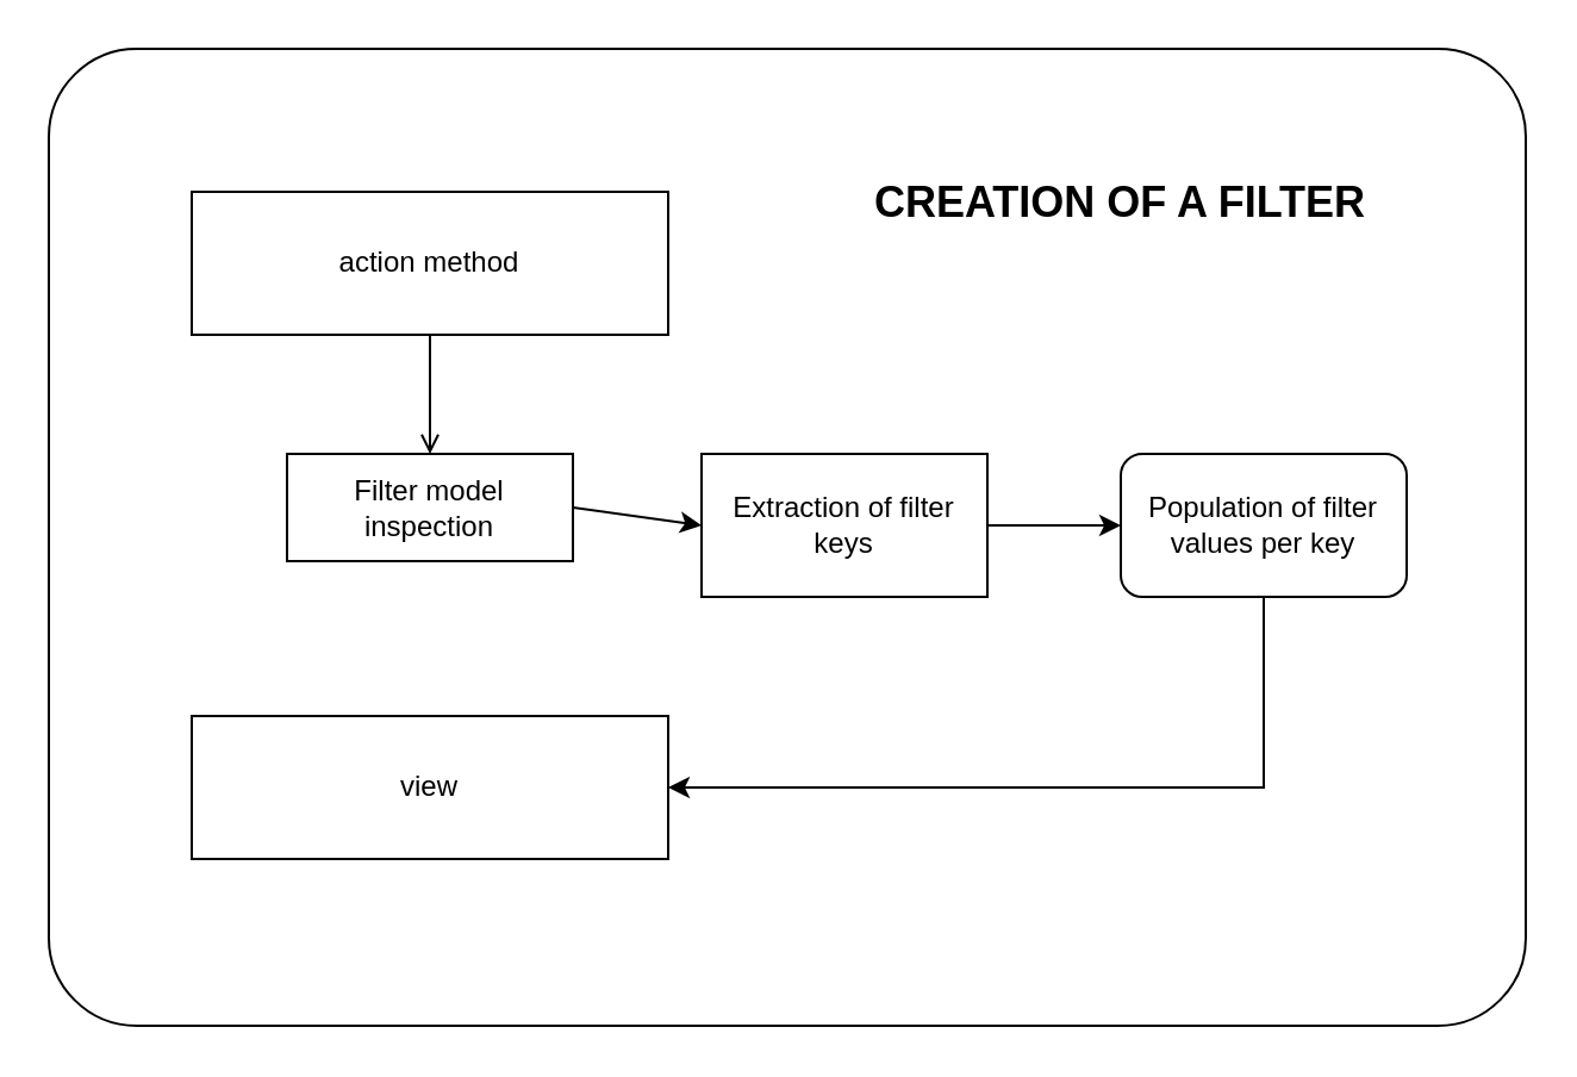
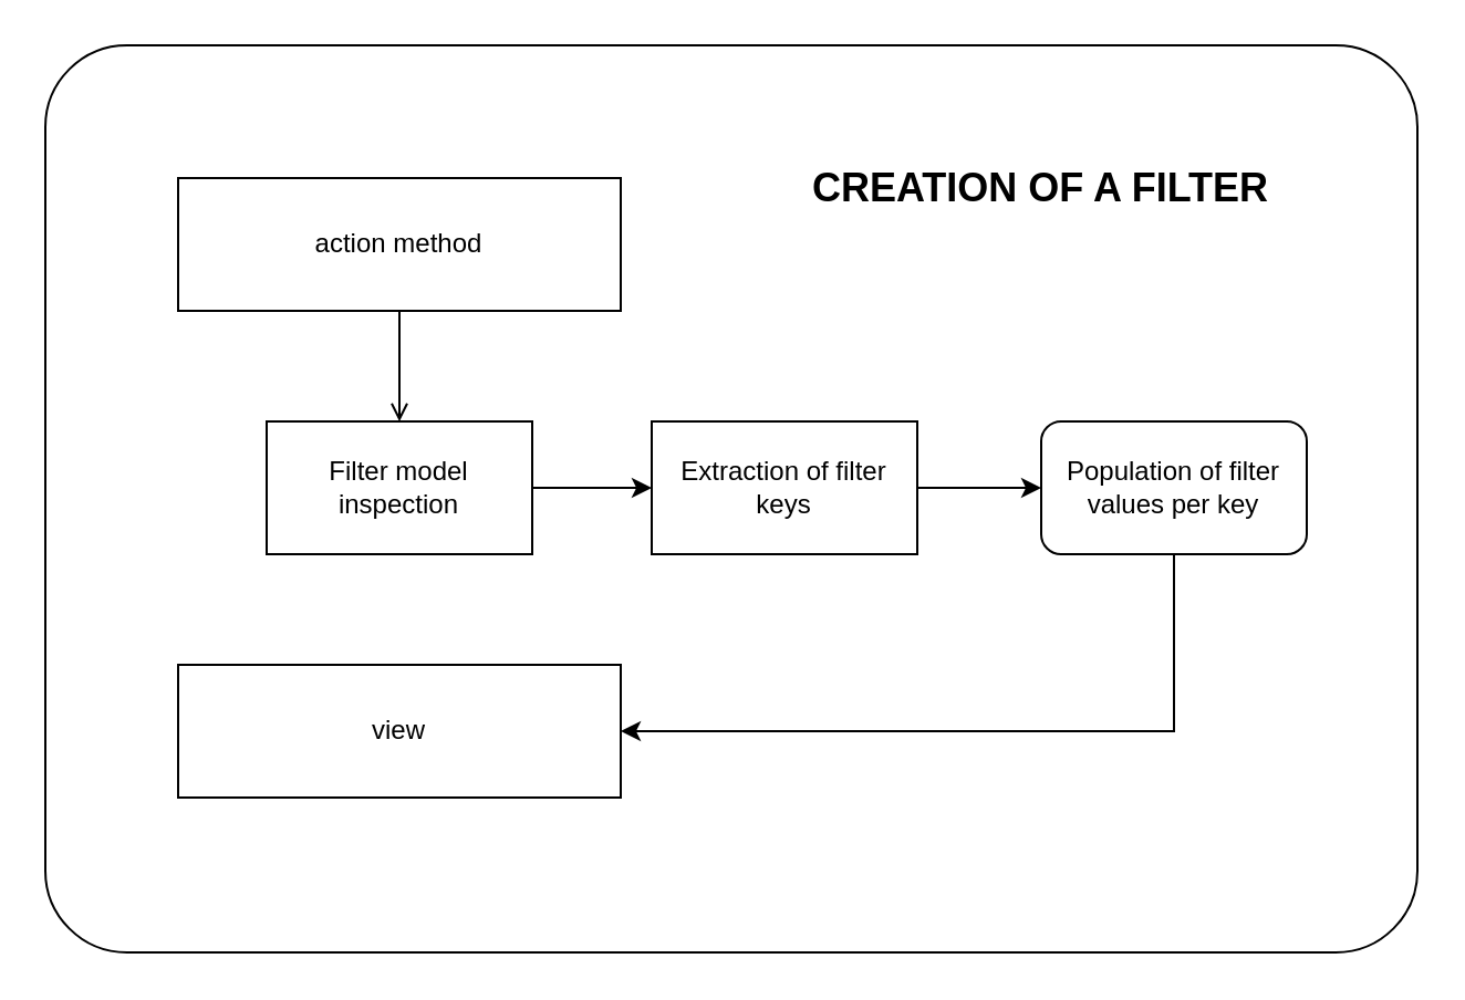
  <mxCell id="0" />
  <mxCell id="1" parent="0" />
  <mxCell id="2" value="" style="rounded=1;whiteSpace=wrap;html=1;arcSize=9;" vertex="1" parent="1"><mxGeometry x="20" y="20" width="620" height="410" as="geometry" /></mxCell>
  <mxCell id="3" value="action method" style="rounded=0;whiteSpace=wrap;html=1;" parent="1" vertex="1"><mxGeometry x="80" y="80" width="200" height="60" as="geometry" /></mxCell>
- <mxCell id="4" value="Filter model inspection" style="rounded=0;whiteSpace=wrap;html=1;" parent="1" vertex="1"><mxGeometry x="120" y="190" width="120" height="45" as="geometry" /></mxCell>
+ <mxCell id="4" value="Filter model inspection" style="rounded=0;whiteSpace=wrap;html=1;" parent="1" vertex="1"><mxGeometry x="120" y="190" width="120" height="60" as="geometry" /></mxCell>
  <mxCell id="5" value="" style="endArrow=open;html=1;rounded=0;exitX=0.5;exitY=1;exitDx=0;exitDy=0;entryX=0.5;entryY=0;entryDx=0;entryDy=0;" parent="1" source="3" target="4" edge="1"><mxGeometry width="50" height="50" relative="1" as="geometry"><mxPoint x="330" y="280" as="sourcePoint" /><mxPoint x="380" y="230" as="targetPoint" /></mxGeometry></mxCell>
  <mxCell id="6" value="" style="edgeStyle=orthogonalEdgeStyle;rounded=0;orthogonalLoop=1;jettySize=auto;html=1;" edge="1" parent="1" source="7" target="9"><mxGeometry relative="1" as="geometry" /></mxCell>
  <mxCell id="7" value="Extraction of filter keys" style="rounded=0;whiteSpace=wrap;html=1;" vertex="1" parent="1"><mxGeometry x="294" y="190" width="120" height="60" as="geometry" /></mxCell>
  <mxCell id="8" style="edgeStyle=orthogonalEdgeStyle;rounded=0;orthogonalLoop=1;jettySize=auto;html=1;entryX=1;entryY=0.5;entryDx=0;entryDy=0;exitX=0.5;exitY=1;exitDx=0;exitDy=0;" edge="1" parent="1" source="9" target="10"><mxGeometry relative="1" as="geometry"><Array as="points"><mxPoint x="530" y="330" /></Array></mxGeometry></mxCell>
  <mxCell id="9" value="Population of filter values per key" style="whiteSpace=wrap;html=1;rounded=1;" vertex="1" parent="1"><mxGeometry x="470" y="190" width="120" height="60" as="geometry" /></mxCell>
  <mxCell id="10" value="view" style="rounded=0;whiteSpace=wrap;html=1;" vertex="1" parent="1"><mxGeometry x="80" y="300" width="200" height="60" as="geometry" /></mxCell>
  <mxCell id="11" value="" style="endArrow=classic;html=1;rounded=0;exitX=1;exitY=0.5;exitDx=0;exitDy=0;entryX=0;entryY=0.5;entryDx=0;entryDy=0;" edge="1" parent="1" source="4" target="7"><mxGeometry width="50" height="50" relative="1" as="geometry"><mxPoint x="330" y="290" as="sourcePoint" /><mxPoint x="380" y="240" as="targetPoint" /></mxGeometry></mxCell>
  <mxCell id="12" value="CREATION OF A FILTER" style="rounded=0;whiteSpace=wrap;html=1;strokeColor=none;fillColor=default;fillStyle=auto;fontStyle=1;spacingTop=0;fontSize=18;" vertex="1" parent="1"><mxGeometry x="330" y="50" width="280" height="70" as="geometry" /></mxCell>
